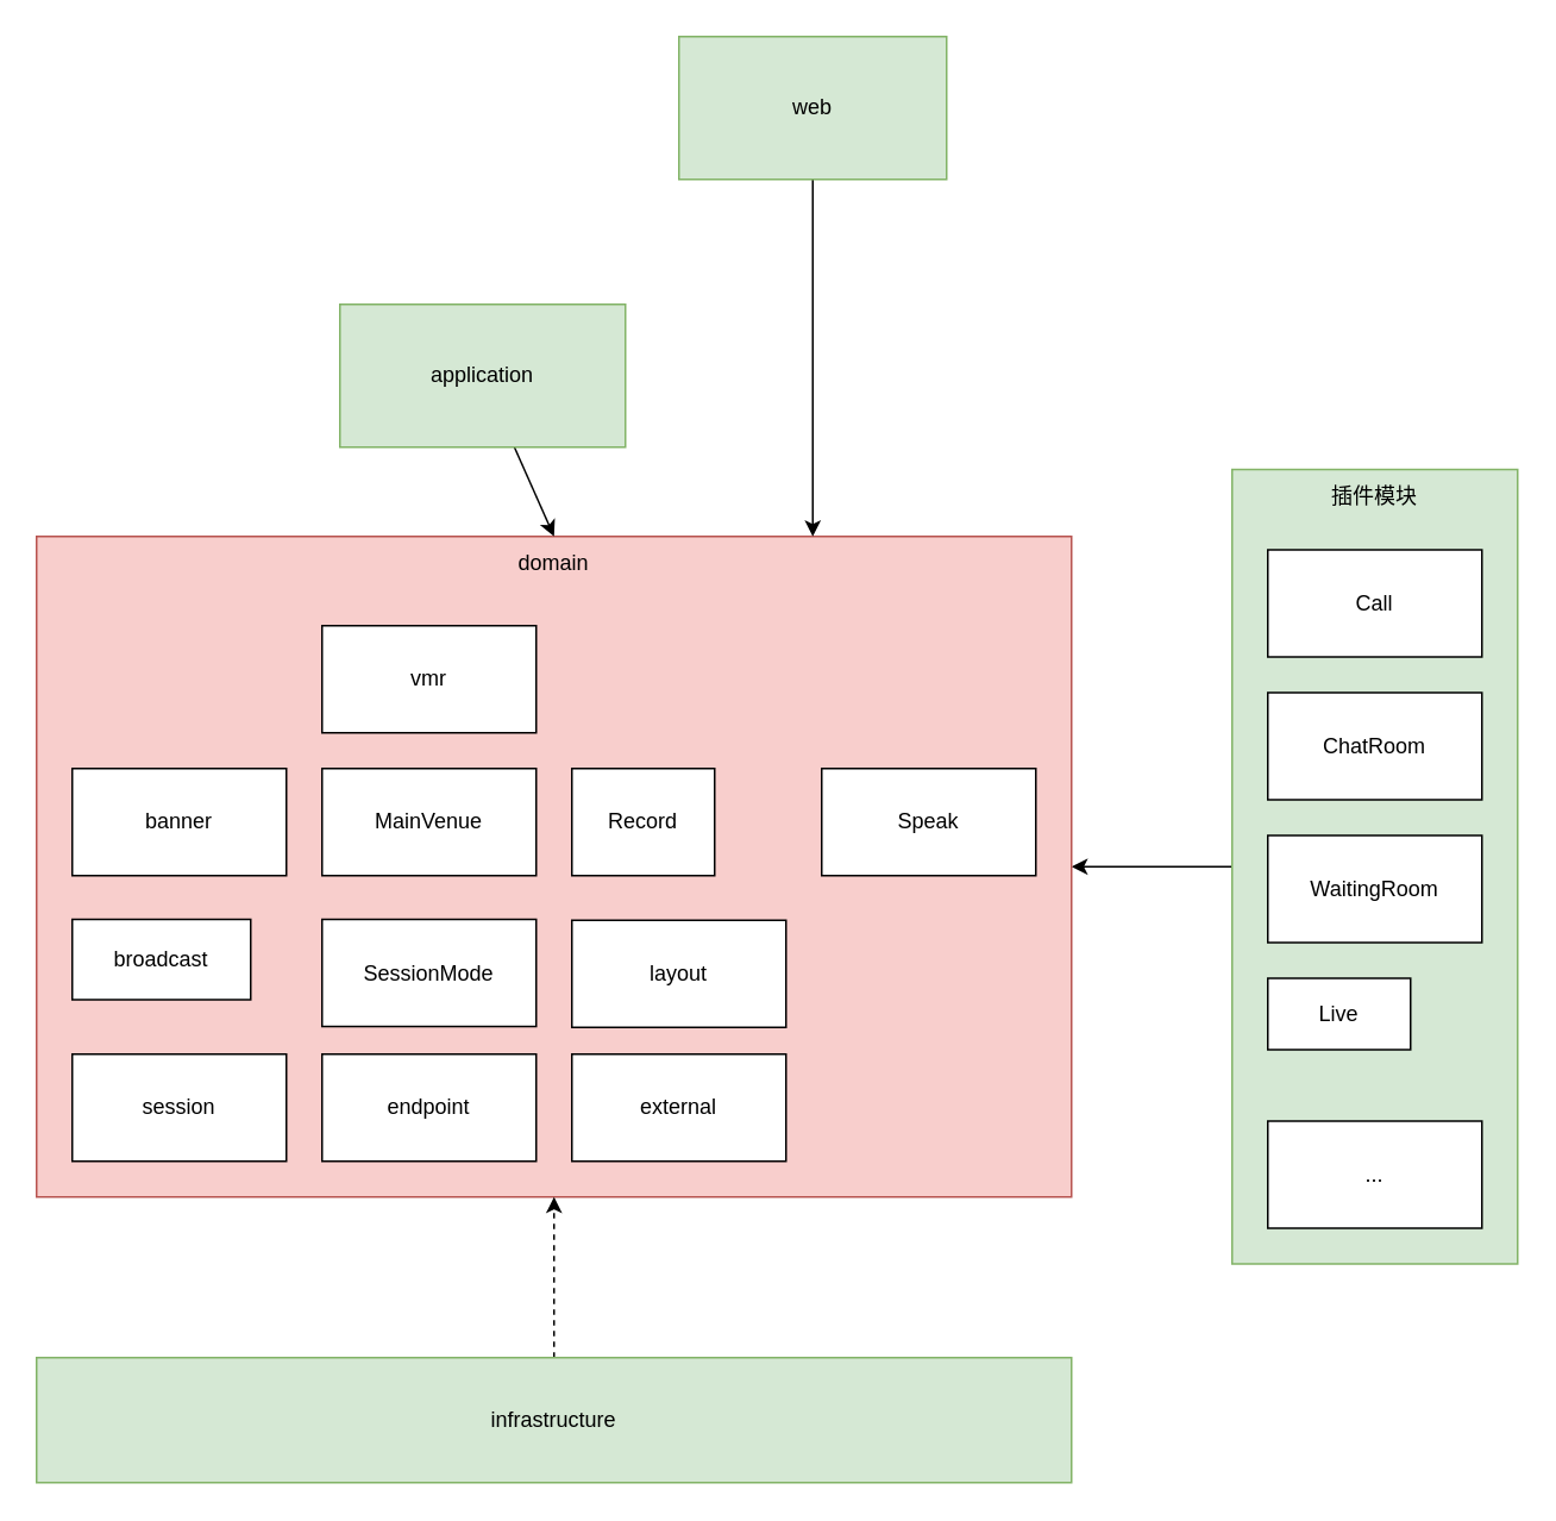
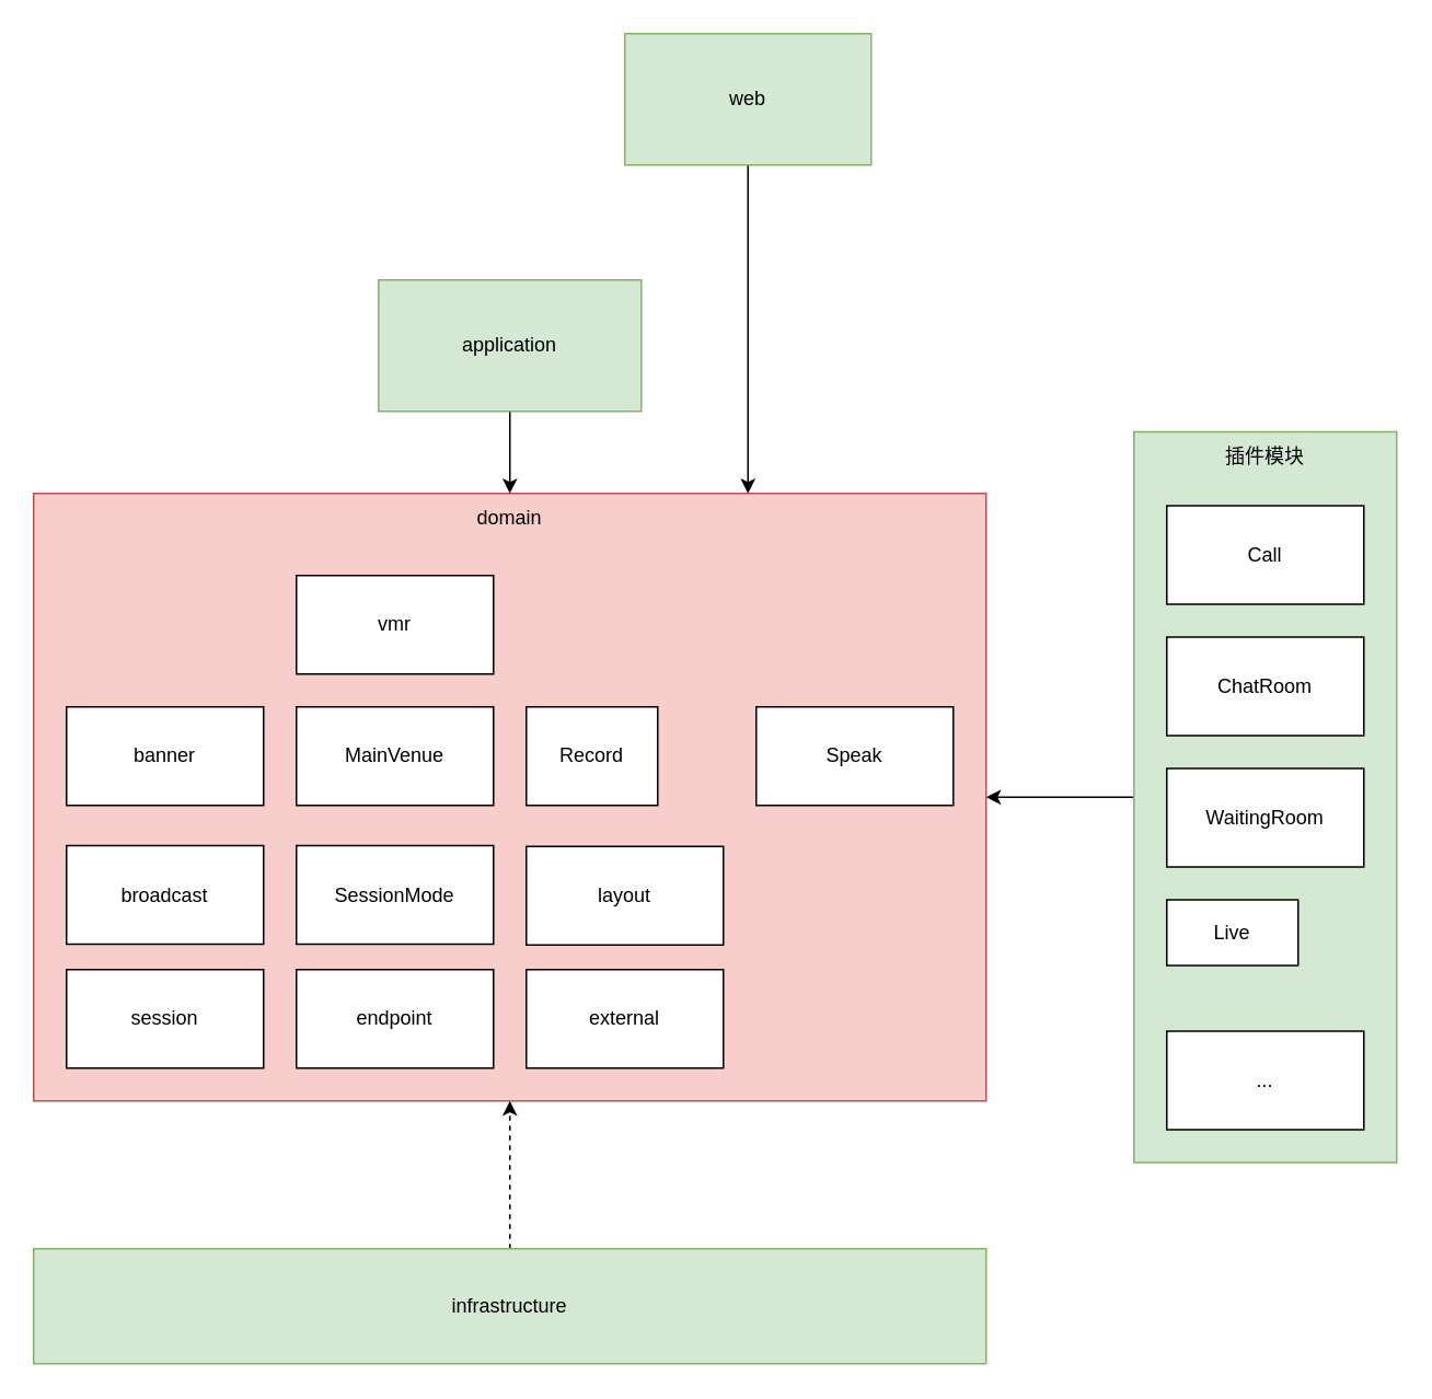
  <mxCell id="0" />
  <mxCell id="1" parent="0" />
  <mxCell id="2" style="edgeStyle=orthogonalEdgeStyle;rounded=0;orthogonalLoop=1;jettySize=auto;html=1;exitX=0;exitY=0.5;exitDx=0;exitDy=0;entryX=1;entryY=0.5;entryDx=0;entryDy=0;" edge="1" parent="1" source="3" target="4"><mxGeometry relative="1" as="geometry" /></mxCell>
  <mxCell id="3" value="" style="rounded=0;whiteSpace=wrap;html=1;fillColor=#d5e8d4;strokeColor=#82b366;" vertex="1" parent="1"><mxGeometry x="690" y="262.5" width="160" height="445" as="geometry" /></mxCell>
  <mxCell id="4" value="" style="rounded=0;whiteSpace=wrap;html=1;fillColor=#f8cecc;strokeColor=#b85450;" vertex="1" parent="1"><mxGeometry x="20" y="300" width="580" height="370" as="geometry" /></mxCell>
  <mxCell id="5" style="rounded=0;orthogonalLoop=1;jettySize=auto;html=1;entryX=0.5;entryY=0;entryDx=0;entryDy=0;" edge="1" parent="1" source="6" target="4"><mxGeometry relative="1" as="geometry" /></mxCell>
- <mxCell id="6" value="application" style="rounded=0;whiteSpace=wrap;html=1;fillColor=#d5e8d4;strokeColor=#82b366;" vertex="1" parent="1"><mxGeometry x="190" y="170" width="160" height="80" as="geometry" /></mxCell>
+ <mxCell id="6" value="application" style="rounded=0;whiteSpace=wrap;html=1;fillColor=#d5e8d4;strokeColor=#82b366;" vertex="1" parent="1"><mxGeometry x="230" y="170" width="160" height="80" as="geometry" /></mxCell>
  <mxCell id="7" style="rounded=0;orthogonalLoop=1;jettySize=auto;html=1;entryX=0.75;entryY=0;entryDx=0;entryDy=0;" edge="1" parent="1" source="8" target="4"><mxGeometry relative="1" as="geometry" /></mxCell>
  <mxCell id="8" value="web" style="rounded=0;whiteSpace=wrap;html=1;fillColor=#d5e8d4;strokeColor=#82b366;" vertex="1" parent="1"><mxGeometry x="380" y="20" width="150" height="80" as="geometry" /></mxCell>
  <mxCell id="9" style="edgeStyle=orthogonalEdgeStyle;rounded=0;orthogonalLoop=1;jettySize=auto;html=1;entryX=0.5;entryY=1;entryDx=0;entryDy=0;dashed=1;" edge="1" parent="1" source="10" target="4"><mxGeometry relative="1" as="geometry" /></mxCell>
  <mxCell id="10" value="infrastructure" style="rounded=0;whiteSpace=wrap;html=1;fillColor=#d5e8d4;strokeColor=#82b366;" vertex="1" parent="1"><mxGeometry x="20" y="760" width="580" height="70" as="geometry" /></mxCell>
  <mxCell id="11" value="session" style="rounded=0;whiteSpace=wrap;html=1;" vertex="1" parent="1"><mxGeometry x="40" y="590" width="120" height="60" as="geometry" /></mxCell>
  <mxCell id="12" value="endpoint" style="rounded=0;whiteSpace=wrap;html=1;" vertex="1" parent="1"><mxGeometry x="180" y="590" width="120" height="60" as="geometry" /></mxCell>
  <mxCell id="13" value="vmr" style="rounded=0;whiteSpace=wrap;html=1;" vertex="1" parent="1"><mxGeometry x="180" y="350" width="120" height="60" as="geometry" /></mxCell>
  <mxCell id="14" value="banner" style="rounded=0;whiteSpace=wrap;html=1;" vertex="1" parent="1"><mxGeometry x="40" y="430" width="120" height="60" as="geometry" /></mxCell>
  <mxCell id="15" value="MainVenue" style="rounded=0;whiteSpace=wrap;html=1;" vertex="1" parent="1"><mxGeometry x="180" y="430" width="120" height="60" as="geometry" /></mxCell>
  <mxCell id="16" value="Record" style="rounded=0;whiteSpace=wrap;html=1;" vertex="1" parent="1"><mxGeometry x="320" y="430" width="80" height="60" as="geometry" /></mxCell>
  <mxCell id="17" value="Speak" style="rounded=0;whiteSpace=wrap;html=1;" vertex="1" parent="1"><mxGeometry x="460" y="430" width="120" height="60" as="geometry" /></mxCell>
- <mxCell id="18" value="broadcast" style="rounded=0;whiteSpace=wrap;html=1;" vertex="1" parent="1"><mxGeometry x="40" y="514.5" width="100" height="45" as="geometry" /></mxCell>
+ <mxCell id="18" value="broadcast" style="rounded=0;whiteSpace=wrap;html=1;" vertex="1" parent="1"><mxGeometry x="40" y="514.5" width="120" height="60" as="geometry" /></mxCell>
  <mxCell id="19" value="SessionMode" style="rounded=0;whiteSpace=wrap;html=1;" vertex="1" parent="1"><mxGeometry x="180" y="514.5" width="120" height="60" as="geometry" /></mxCell>
  <mxCell id="20" value="layout" style="rounded=0;whiteSpace=wrap;html=1;" vertex="1" parent="1"><mxGeometry x="320" y="515" width="120" height="60" as="geometry" /></mxCell>
  <mxCell id="21" style="edgeStyle=orthogonalEdgeStyle;rounded=0;orthogonalLoop=1;jettySize=auto;html=1;exitX=0.5;exitY=1;exitDx=0;exitDy=0;" edge="1" parent="1" source="4" target="4"><mxGeometry relative="1" as="geometry" /></mxCell>
  <mxCell id="22" value="domain" style="text;html=1;strokeColor=none;fillColor=none;align=center;verticalAlign=middle;whiteSpace=wrap;rounded=0;" vertex="1" parent="1"><mxGeometry x="280" y="300" width="60" height="30" as="geometry" /></mxCell>
  <mxCell id="23" value="Call" style="rounded=0;whiteSpace=wrap;html=1;" vertex="1" parent="1"><mxGeometry x="710" y="307.5" width="120" height="60" as="geometry" /></mxCell>
  <mxCell id="24" value="ChatRoom" style="rounded=0;whiteSpace=wrap;html=1;" vertex="1" parent="1"><mxGeometry x="710" y="387.5" width="120" height="60" as="geometry" /></mxCell>
  <mxCell id="25" value="WaitingRoom" style="rounded=0;whiteSpace=wrap;html=1;" vertex="1" parent="1"><mxGeometry x="710" y="467.5" width="120" height="60" as="geometry" /></mxCell>
  <mxCell id="26" value="Live" style="rounded=0;whiteSpace=wrap;html=1;" vertex="1" parent="1"><mxGeometry x="710" y="547.5" width="80" height="40" as="geometry" /></mxCell>
  <mxCell id="27" value="external" style="rounded=0;whiteSpace=wrap;html=1;" vertex="1" parent="1"><mxGeometry x="320" y="590" width="120" height="60" as="geometry" /></mxCell>
  <mxCell id="28" value="..." style="rounded=0;whiteSpace=wrap;html=1;" vertex="1" parent="1"><mxGeometry x="710" y="627.5" width="120" height="60" as="geometry" /></mxCell>
  <mxCell id="29" value="插件模块" style="text;html=1;strokeColor=none;fillColor=none;align=center;verticalAlign=middle;whiteSpace=wrap;rounded=0;" vertex="1" parent="1"><mxGeometry x="740" y="262.5" width="60" height="30" as="geometry" /></mxCell>
